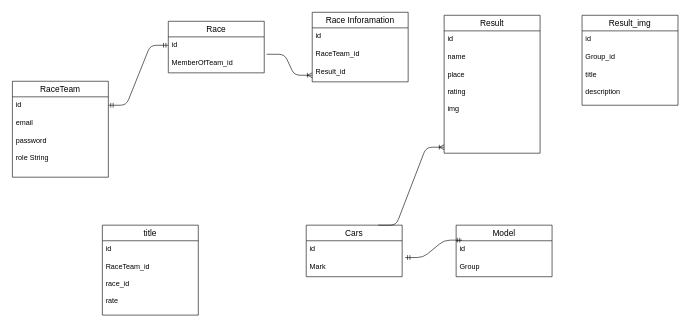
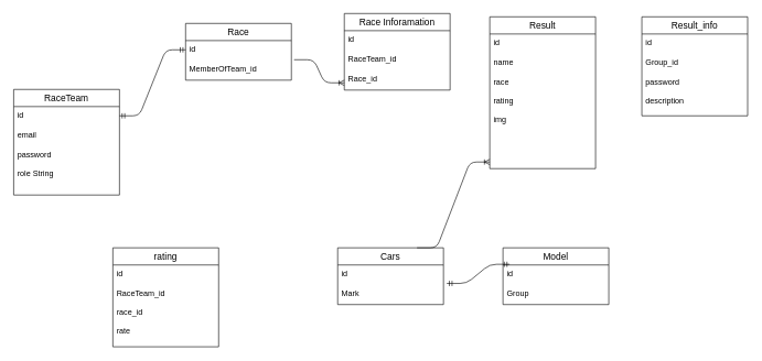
  <mxCell id="0" />
  <mxCell id="1" parent="0" />
  <mxCell id="2" value="RaceTeam" style="swimlane;fontStyle=0;childLayout=stackLayout;horizontal=1;startSize=26;horizontalStack=0;resizeParent=1;resizeParentMax=0;resizeLast=0;collapsible=1;marginBottom=0;align=center;fontSize=14;" vertex="1" parent="1"><mxGeometry x="20" y="135" width="160" height="160" as="geometry" /></mxCell>
  <mxCell id="3" value="id" style="text;strokeColor=none;fillColor=none;spacingLeft=4;spacingRight=4;overflow=hidden;rotatable=0;points=[[0,0.5],[1,0.5]];portConstraint=eastwest;fontSize=12;" vertex="1" parent="2"><mxGeometry y="26" width="160" height="30" as="geometry" /></mxCell>
  <mxCell id="4" value="email" style="text;strokeColor=none;fillColor=none;spacingLeft=4;spacingRight=4;overflow=hidden;rotatable=0;points=[[0,0.5],[1,0.5]];portConstraint=eastwest;fontSize=12;" vertex="1" parent="2"><mxGeometry y="56" width="160" height="30" as="geometry" /></mxCell>
  <mxCell id="5" value="password&#10;&#10;role String" style="text;strokeColor=none;fillColor=none;spacingLeft=4;spacingRight=4;overflow=hidden;rotatable=0;points=[[0,0.5],[1,0.5]];portConstraint=eastwest;fontSize=12;" vertex="1" parent="2"><mxGeometry y="86" width="160" height="74" as="geometry" /></mxCell>
- <mxCell id="6" value="title" style="swimlane;fontStyle=0;childLayout=stackLayout;horizontal=1;startSize=26;horizontalStack=0;resizeParent=1;resizeParentMax=0;resizeLast=0;collapsible=1;marginBottom=0;align=center;fontSize=14;" vertex="1" parent="1"><mxGeometry x="170" y="375" width="160" height="150" as="geometry" /></mxCell>
+ <mxCell id="6" value="rating" style="swimlane;fontStyle=0;childLayout=stackLayout;horizontal=1;startSize=26;horizontalStack=0;resizeParent=1;resizeParentMax=0;resizeLast=0;collapsible=1;marginBottom=0;align=center;fontSize=14;" vertex="1" parent="1"><mxGeometry x="170" y="375" width="160" height="150" as="geometry" /></mxCell>
  <mxCell id="7" value="id" style="text;strokeColor=none;fillColor=none;spacingLeft=4;spacingRight=4;overflow=hidden;rotatable=0;points=[[0,0.5],[1,0.5]];portConstraint=eastwest;fontSize=12;" vertex="1" parent="6"><mxGeometry y="26" width="160" height="30" as="geometry" /></mxCell>
  <mxCell id="8" value="RaceTeam_id&#10;&#10;race_id&#10;&#10;rate" style="text;strokeColor=none;fillColor=none;spacingLeft=4;spacingRight=4;overflow=hidden;rotatable=0;points=[[0,0.5],[1,0.5]];portConstraint=eastwest;fontSize=12;" vertex="1" parent="6"><mxGeometry y="56" width="160" height="94" as="geometry" /></mxCell>
  <mxCell id="9" value="Race" style="swimlane;fontStyle=0;childLayout=stackLayout;horizontal=1;startSize=26;horizontalStack=0;resizeParent=1;resizeParentMax=0;resizeLast=0;collapsible=1;marginBottom=0;align=center;fontSize=14;" vertex="1" parent="1"><mxGeometry x="280" y="35" width="160" height="86" as="geometry" /></mxCell>
  <mxCell id="10" value="id" style="text;strokeColor=none;fillColor=none;spacingLeft=4;spacingRight=4;overflow=hidden;rotatable=0;points=[[0,0.5],[1,0.5]];portConstraint=eastwest;fontSize=12;" vertex="1" parent="9"><mxGeometry y="26" width="160" height="30" as="geometry" /></mxCell>
  <mxCell id="11" value="MemberOfTeam_id" style="text;strokeColor=none;fillColor=none;spacingLeft=4;spacingRight=4;overflow=hidden;rotatable=0;points=[[0,0.5],[1,0.5]];portConstraint=eastwest;fontSize=12;" vertex="1" parent="9"><mxGeometry y="56" width="160" height="30" as="geometry" /></mxCell>
  <mxCell id="12" value="" style="edgeStyle=entityRelationEdgeStyle;fontSize=12;html=1;endArrow=ERmandOne;startArrow=ERmandOne;" edge="1" parent="1"><mxGeometry width="100" height="100" relative="1" as="geometry"><mxPoint x="180" y="175" as="sourcePoint" /><mxPoint x="280" y="75" as="targetPoint" /></mxGeometry></mxCell>
  <mxCell id="13" value="Race Inforamation" style="swimlane;fontStyle=0;childLayout=stackLayout;horizontal=1;startSize=26;horizontalStack=0;resizeParent=1;resizeParentMax=0;resizeLast=0;collapsible=1;marginBottom=0;align=center;fontSize=14;" vertex="1" parent="1"><mxGeometry x="520" y="20" width="160" height="116" as="geometry" /></mxCell>
  <mxCell id="14" value="id" style="text;strokeColor=none;fillColor=none;spacingLeft=4;spacingRight=4;overflow=hidden;rotatable=0;points=[[0,0.5],[1,0.5]];portConstraint=eastwest;fontSize=12;" vertex="1" parent="13"><mxGeometry y="26" width="160" height="30" as="geometry" /></mxCell>
  <mxCell id="15" value="RaceTeam_id" style="text;strokeColor=none;fillColor=none;spacingLeft=4;spacingRight=4;overflow=hidden;rotatable=0;points=[[0,0.5],[1,0.5]];portConstraint=eastwest;fontSize=12;" vertex="1" parent="13"><mxGeometry y="56" width="160" height="30" as="geometry" /></mxCell>
- <mxCell id="16" value="Result_id" style="text;strokeColor=none;fillColor=none;spacingLeft=4;spacingRight=4;overflow=hidden;rotatable=0;points=[[0,0.5],[1,0.5]];portConstraint=eastwest;fontSize=12;" vertex="1" parent="13"><mxGeometry y="86" width="160" height="30" as="geometry" /></mxCell>
+ <mxCell id="16" value="Race_id" style="text;strokeColor=none;fillColor=none;spacingLeft=4;spacingRight=4;overflow=hidden;rotatable=0;points=[[0,0.5],[1,0.5]];portConstraint=eastwest;fontSize=12;" vertex="1" parent="13"><mxGeometry y="86" width="160" height="30" as="geometry" /></mxCell>
  <mxCell id="17" value="" style="edgeStyle=entityRelationEdgeStyle;fontSize=12;html=1;endArrow=ERoneToMany;exitX=1.025;exitY=-0.033;exitDx=0;exitDy=0;exitPerimeter=0;" edge="1" parent="1" source="11"><mxGeometry width="100" height="100" relative="1" as="geometry"><mxPoint x="430" y="225" as="sourcePoint" /><mxPoint x="520" y="125" as="targetPoint" /></mxGeometry></mxCell>
  <mxCell id="18" value="Result" style="swimlane;fontStyle=0;childLayout=stackLayout;horizontal=1;startSize=26;horizontalStack=0;resizeParent=1;resizeParentMax=0;resizeLast=0;collapsible=1;marginBottom=0;align=center;fontSize=14;" vertex="1" parent="1"><mxGeometry x="740" y="25" width="160" height="230" as="geometry" /></mxCell>
  <mxCell id="19" value="id" style="text;strokeColor=none;fillColor=none;spacingLeft=4;spacingRight=4;overflow=hidden;rotatable=0;points=[[0,0.5],[1,0.5]];portConstraint=eastwest;fontSize=12;" vertex="1" parent="18"><mxGeometry y="26" width="160" height="30" as="geometry" /></mxCell>
  <mxCell id="20" value="name" style="text;strokeColor=none;fillColor=none;spacingLeft=4;spacingRight=4;overflow=hidden;rotatable=0;points=[[0,0.5],[1,0.5]];portConstraint=eastwest;fontSize=12;" vertex="1" parent="18"><mxGeometry y="56" width="160" height="30" as="geometry" /></mxCell>
- <mxCell id="21" value="place&#10;&#10;rating&#10;&#10;img&#10;&#10;" style="text;strokeColor=none;fillColor=none;spacingLeft=4;spacingRight=4;overflow=hidden;rotatable=0;points=[[0,0.5],[1,0.5]];portConstraint=eastwest;fontSize=12;" vertex="1" parent="18"><mxGeometry y="86" width="160" height="144" as="geometry" /></mxCell>
+ <mxCell id="21" value="race&#10;&#10;rating&#10;&#10;img&#10;&#10;" style="text;strokeColor=none;fillColor=none;spacingLeft=4;spacingRight=4;overflow=hidden;rotatable=0;points=[[0,0.5],[1,0.5]];portConstraint=eastwest;fontSize=12;" vertex="1" parent="18"><mxGeometry y="86" width="160" height="144" as="geometry" /></mxCell>
  <mxCell id="22" value="Cars" style="swimlane;fontStyle=0;childLayout=stackLayout;horizontal=1;startSize=26;horizontalStack=0;resizeParent=1;resizeParentMax=0;resizeLast=0;collapsible=1;marginBottom=0;align=center;fontSize=14;" vertex="1" parent="1"><mxGeometry x="510" y="375" width="160" height="86" as="geometry" /></mxCell>
  <mxCell id="23" value="id" style="text;strokeColor=none;fillColor=none;spacingLeft=4;spacingRight=4;overflow=hidden;rotatable=0;points=[[0,0.5],[1,0.5]];portConstraint=eastwest;fontSize=12;" vertex="1" parent="22"><mxGeometry y="26" width="160" height="30" as="geometry" /></mxCell>
  <mxCell id="24" value="Mark" style="text;strokeColor=none;fillColor=none;spacingLeft=4;spacingRight=4;overflow=hidden;rotatable=0;points=[[0,0.5],[1,0.5]];portConstraint=eastwest;fontSize=12;" vertex="1" parent="22"><mxGeometry y="56" width="160" height="30" as="geometry" /></mxCell>
  <mxCell id="25" value="Model" style="swimlane;fontStyle=0;childLayout=stackLayout;horizontal=1;startSize=26;horizontalStack=0;resizeParent=1;resizeParentMax=0;resizeLast=0;collapsible=1;marginBottom=0;align=center;fontSize=14;" vertex="1" parent="1"><mxGeometry x="760" y="375" width="160" height="86" as="geometry" /></mxCell>
  <mxCell id="26" value="id" style="text;strokeColor=none;fillColor=none;spacingLeft=4;spacingRight=4;overflow=hidden;rotatable=0;points=[[0,0.5],[1,0.5]];portConstraint=eastwest;fontSize=12;" vertex="1" parent="25"><mxGeometry y="26" width="160" height="30" as="geometry" /></mxCell>
  <mxCell id="27" value="Group" style="text;strokeColor=none;fillColor=none;spacingLeft=4;spacingRight=4;overflow=hidden;rotatable=0;points=[[0,0.5],[1,0.5]];portConstraint=eastwest;fontSize=12;" vertex="1" parent="25"><mxGeometry y="56" width="160" height="30" as="geometry" /></mxCell>
  <mxCell id="28" value="" style="edgeStyle=entityRelationEdgeStyle;fontSize=12;html=1;endArrow=ERmandOne;startArrow=ERmandOne;exitX=1.031;exitY=-0.067;exitDx=0;exitDy=0;exitPerimeter=0;" edge="1" parent="1" source="24"><mxGeometry width="100" height="100" relative="1" as="geometry"><mxPoint x="670" y="500" as="sourcePoint" /><mxPoint x="770" y="400" as="targetPoint" /></mxGeometry></mxCell>
  <mxCell id="29" value="" style="edgeStyle=entityRelationEdgeStyle;fontSize=12;html=1;endArrow=ERoneToMany;exitX=0.75;exitY=0;exitDx=0;exitDy=0;" edge="1" parent="1" source="22"><mxGeometry width="100" height="100" relative="1" as="geometry"><mxPoint x="640" y="345" as="sourcePoint" /><mxPoint x="740" y="245" as="targetPoint" /></mxGeometry></mxCell>
- <mxCell id="30" value="Result_img" style="swimlane;fontStyle=0;childLayout=stackLayout;horizontal=1;startSize=26;horizontalStack=0;resizeParent=1;resizeParentMax=0;resizeLast=0;collapsible=1;marginBottom=0;align=center;fontSize=14;" vertex="1" parent="1"><mxGeometry x="970" y="25" width="160" height="150" as="geometry" /></mxCell>
+ <mxCell id="30" value="Result_info" style="swimlane;fontStyle=0;childLayout=stackLayout;horizontal=1;startSize=26;horizontalStack=0;resizeParent=1;resizeParentMax=0;resizeLast=0;collapsible=1;marginBottom=0;align=center;fontSize=14;" vertex="1" parent="1"><mxGeometry x="970" y="25" width="160" height="150" as="geometry" /></mxCell>
  <mxCell id="31" value="id" style="text;strokeColor=none;fillColor=none;spacingLeft=4;spacingRight=4;overflow=hidden;rotatable=0;points=[[0,0.5],[1,0.5]];portConstraint=eastwest;fontSize=12;" vertex="1" parent="30"><mxGeometry y="26" width="160" height="30" as="geometry" /></mxCell>
  <mxCell id="32" value="Group_id" style="text;strokeColor=none;fillColor=none;spacingLeft=4;spacingRight=4;overflow=hidden;rotatable=0;points=[[0,0.5],[1,0.5]];portConstraint=eastwest;fontSize=12;" vertex="1" parent="30"><mxGeometry y="56" width="160" height="30" as="geometry" /></mxCell>
- <mxCell id="33" value="title&#10;&#10;description" style="text;strokeColor=none;fillColor=none;spacingLeft=4;spacingRight=4;overflow=hidden;rotatable=0;points=[[0,0.5],[1,0.5]];portConstraint=eastwest;fontSize=12;" vertex="1" parent="30"><mxGeometry y="86" width="160" height="64" as="geometry" /></mxCell>
+ <mxCell id="33" value="password&#10;&#10;description" style="text;strokeColor=none;fillColor=none;spacingLeft=4;spacingRight=4;overflow=hidden;rotatable=0;points=[[0,0.5],[1,0.5]];portConstraint=eastwest;fontSize=12;" vertex="1" parent="30"><mxGeometry y="86" width="160" height="64" as="geometry" /></mxCell>
